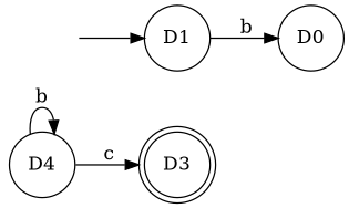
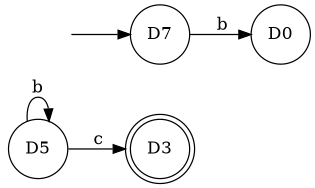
  digraph {
    rankdir=LR
    node [shape=circle]
    D3 [shape=doublecircle]
    "" [shape=none]
-   D1
+   D1 [label=D7]
    D0
-   D4
+   D4 [label=D5]
    "" -> D1
    D1 -> D0 [label=b]
    D4 -> D3 [label=c]
    D4 -> D4 [label=b]
  }
